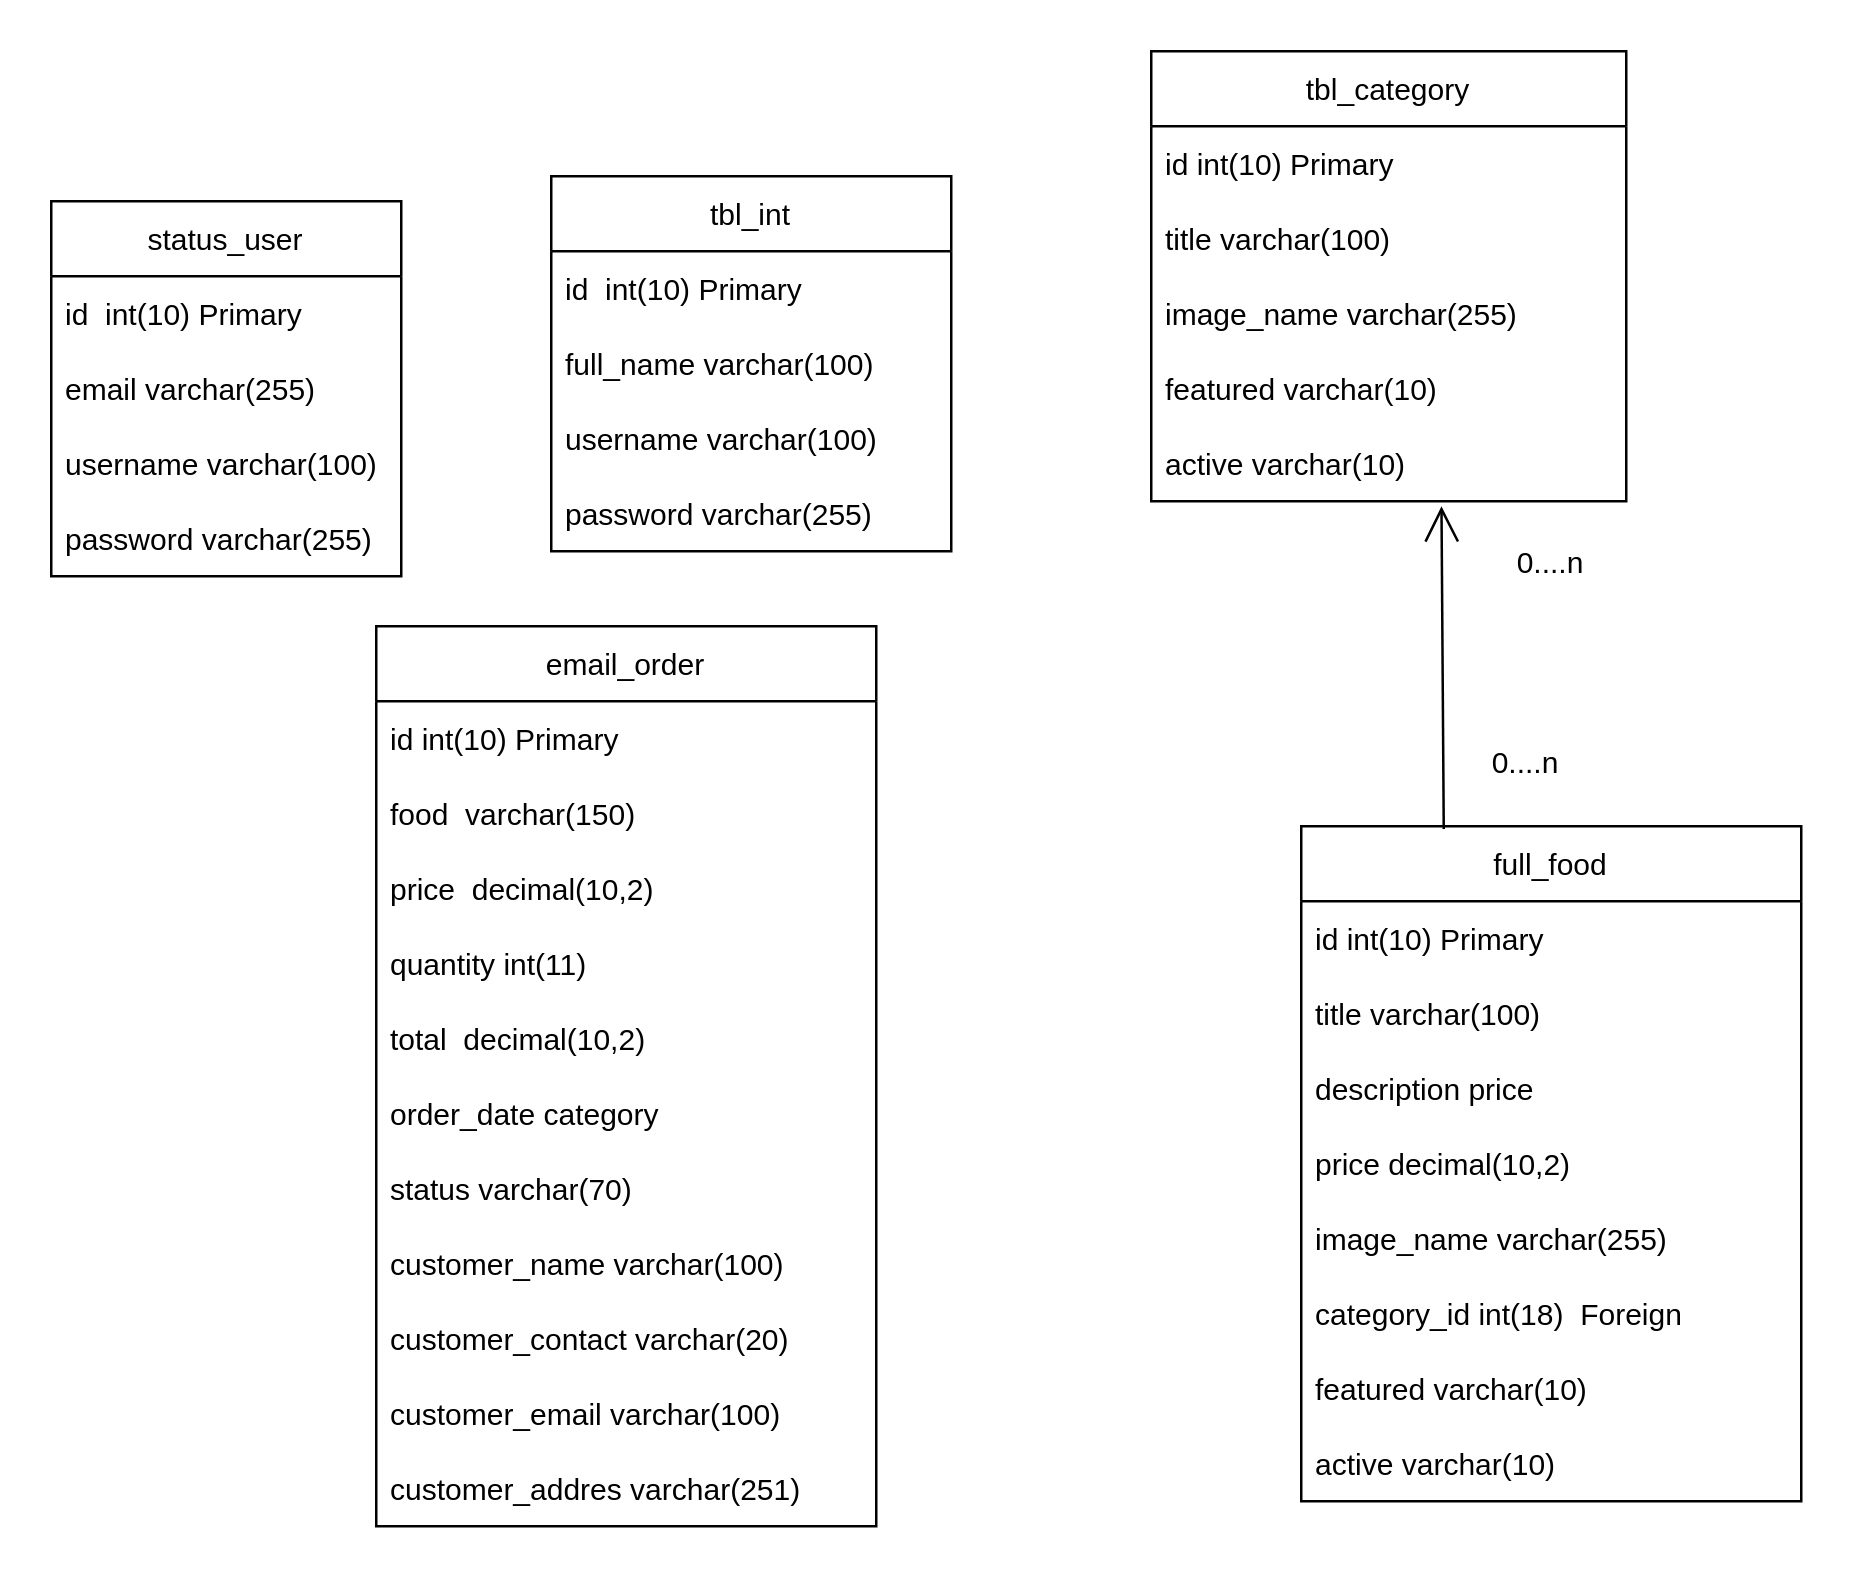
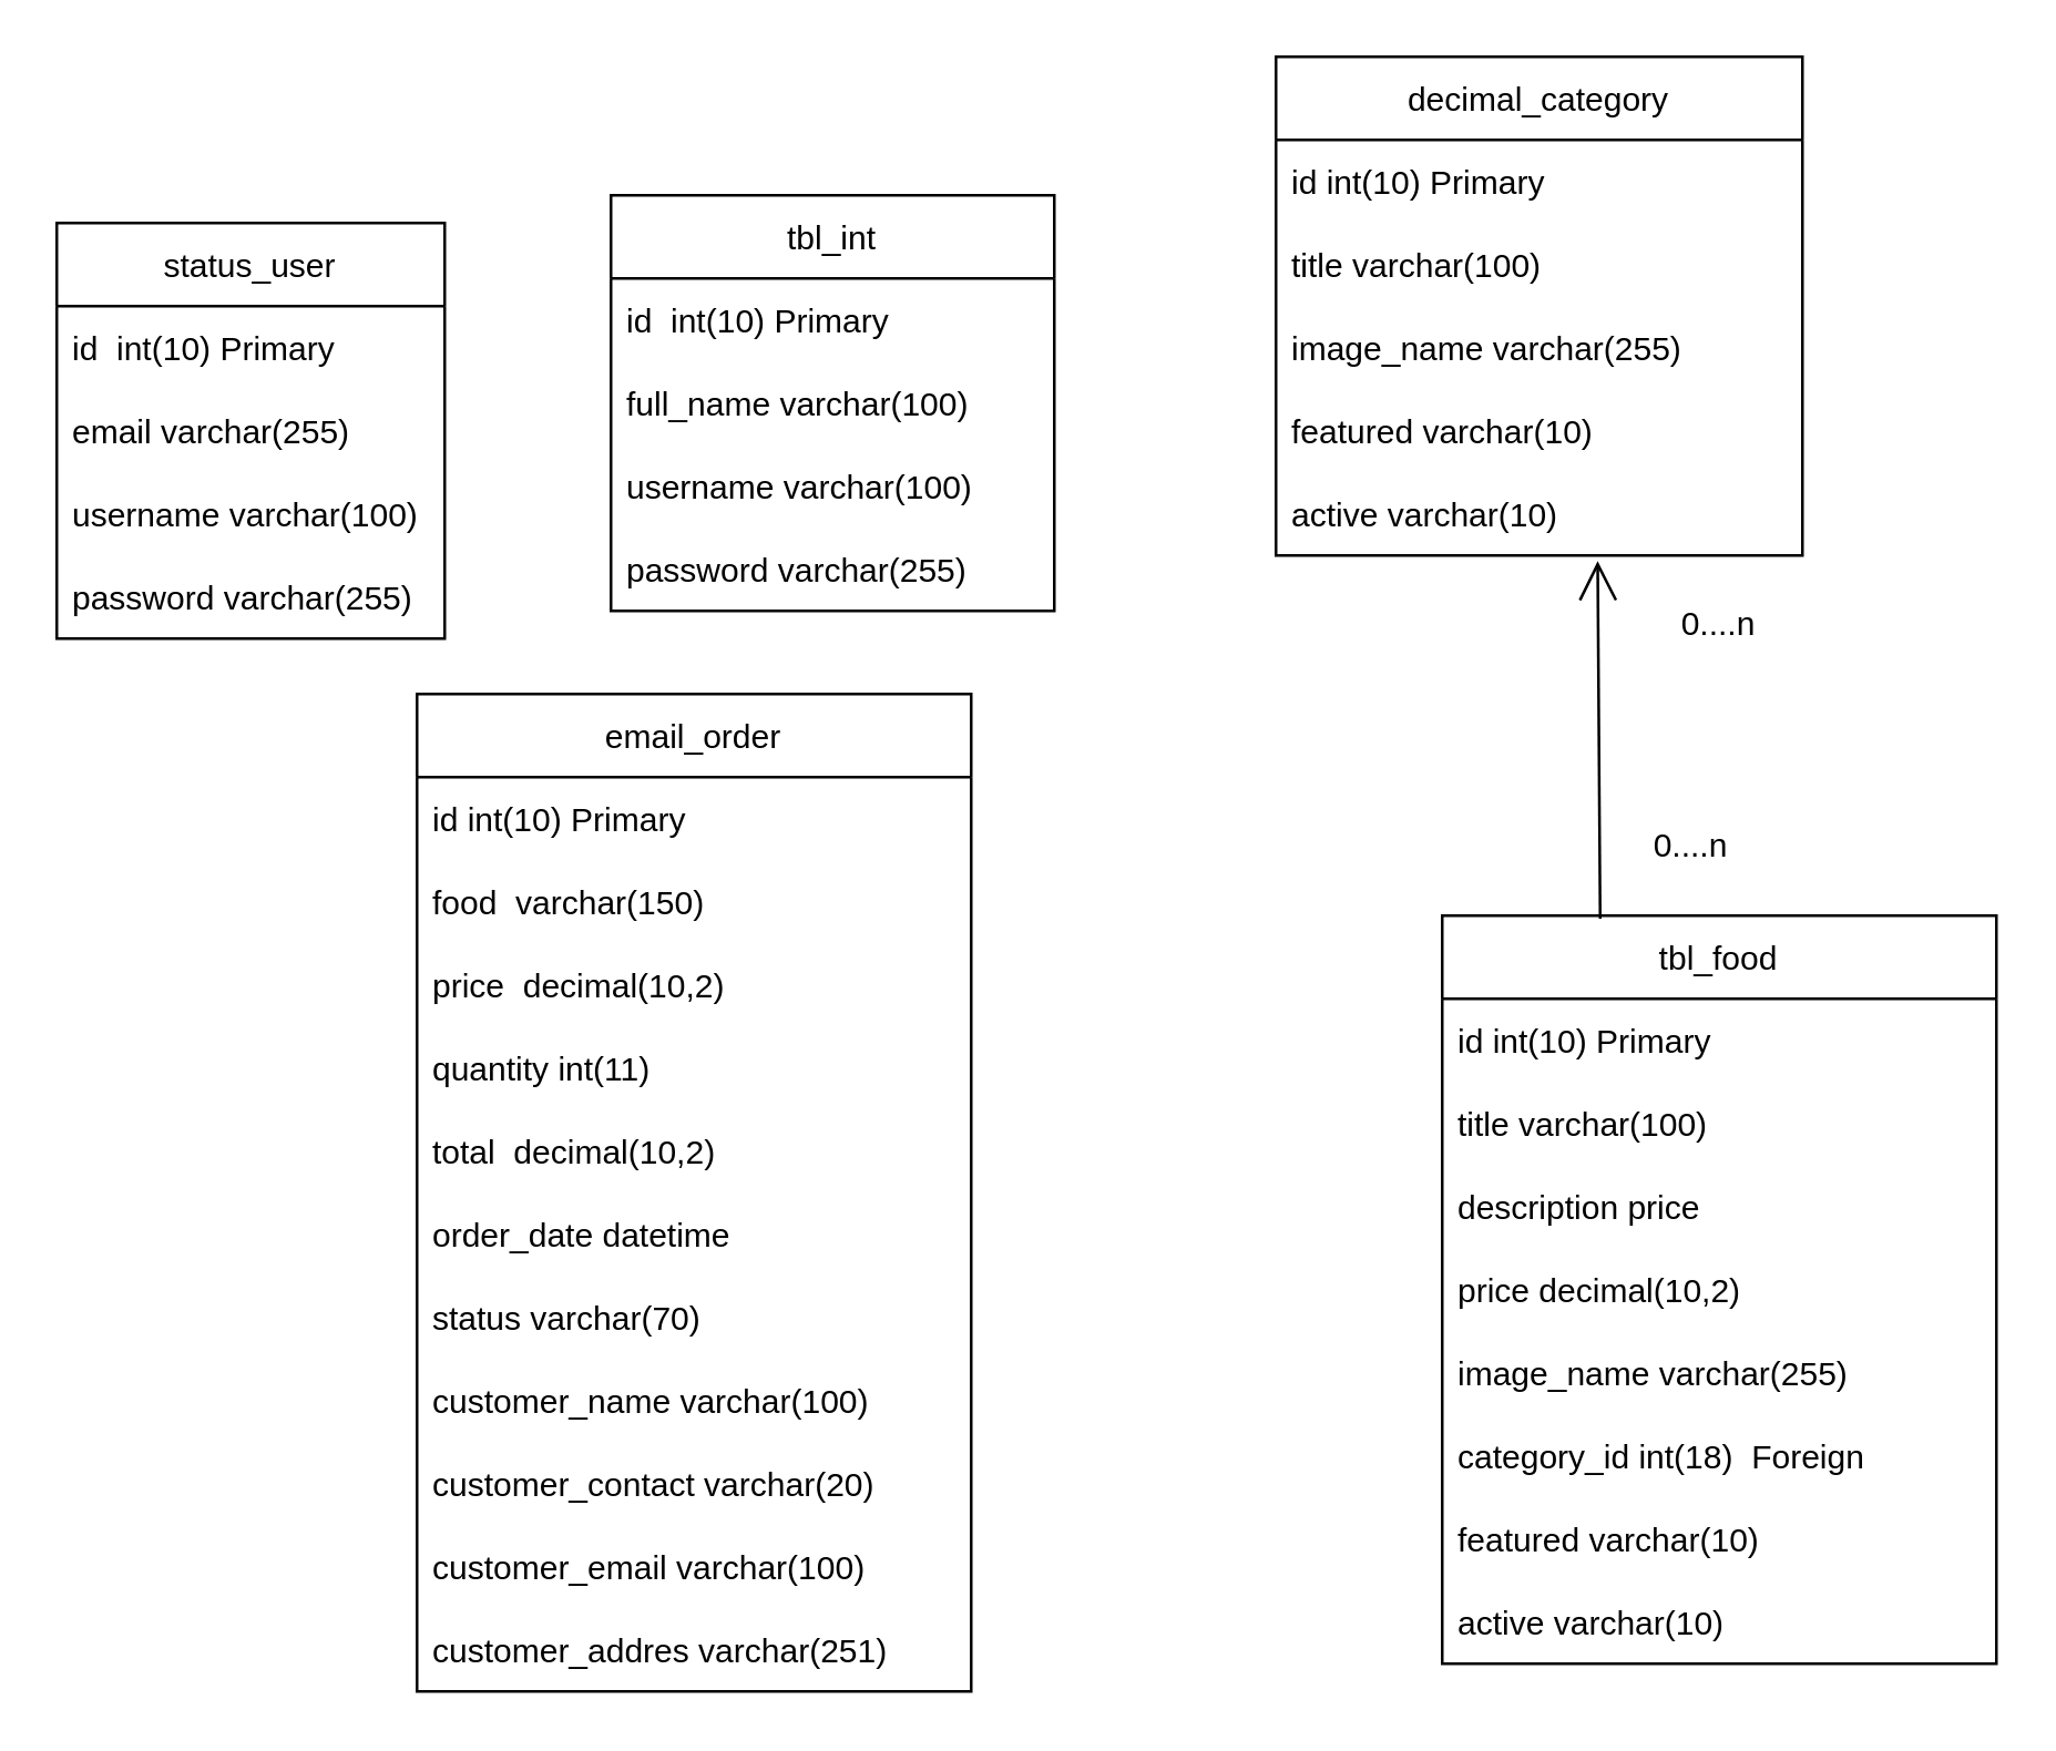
  <mxCell id="0" />
  <mxCell id="1" parent="0" />
  <mxCell id="2" value="tbl_int" style="swimlane;fontStyle=0;childLayout=stackLayout;horizontal=1;startSize=30;horizontalStack=0;resizeParent=1;resizeParentMax=0;resizeLast=0;collapsible=1;marginBottom=0;" parent="1" vertex="1"><mxGeometry x="220" y="70" width="160" height="150" as="geometry" /></mxCell>
  <mxCell id="3" value="id  int(10) Primary" style="text;strokeColor=none;fillColor=none;align=left;verticalAlign=middle;spacingLeft=4;spacingRight=4;overflow=hidden;points=[[0,0.5],[1,0.5]];portConstraint=eastwest;rotatable=0;" parent="2" vertex="1"><mxGeometry y="30" width="160" height="30" as="geometry" /></mxCell>
  <mxCell id="4" value="full_name varchar(100)" style="text;strokeColor=none;fillColor=none;align=left;verticalAlign=middle;spacingLeft=4;spacingRight=4;overflow=hidden;points=[[0,0.5],[1,0.5]];portConstraint=eastwest;rotatable=0;" parent="2" vertex="1"><mxGeometry y="60" width="160" height="30" as="geometry" /></mxCell>
  <mxCell id="5" value="username varchar(100)" style="text;strokeColor=none;fillColor=none;align=left;verticalAlign=middle;spacingLeft=4;spacingRight=4;overflow=hidden;points=[[0,0.5],[1,0.5]];portConstraint=eastwest;rotatable=0;" parent="2" vertex="1"><mxGeometry y="90" width="160" height="30" as="geometry" /></mxCell>
  <mxCell id="6" value="password varchar(255)" style="text;strokeColor=none;fillColor=none;align=left;verticalAlign=middle;spacingLeft=4;spacingRight=4;overflow=hidden;points=[[0,0.5],[1,0.5]];portConstraint=eastwest;rotatable=0;" parent="2" vertex="1"><mxGeometry y="120" width="160" height="30" as="geometry" /></mxCell>
  <mxCell id="7" value="email_order" style="swimlane;fontStyle=0;childLayout=stackLayout;horizontal=1;startSize=30;horizontalStack=0;resizeParent=1;resizeParentMax=0;resizeLast=0;collapsible=1;marginBottom=0;" parent="1" vertex="1"><mxGeometry x="150" y="250" width="200" height="360" as="geometry" /></mxCell>
  <mxCell id="8" value="id int(10) Primary" style="text;strokeColor=none;fillColor=none;align=left;verticalAlign=middle;spacingLeft=4;spacingRight=4;overflow=hidden;points=[[0,0.5],[1,0.5]];portConstraint=eastwest;rotatable=0;" parent="7" vertex="1"><mxGeometry y="30" width="200" height="30" as="geometry" /></mxCell>
  <mxCell id="9" value="food  varchar(150)" style="text;strokeColor=none;fillColor=none;align=left;verticalAlign=middle;spacingLeft=4;spacingRight=4;overflow=hidden;points=[[0,0.5],[1,0.5]];portConstraint=eastwest;rotatable=0;" parent="7" vertex="1"><mxGeometry y="60" width="200" height="30" as="geometry" /></mxCell>
  <mxCell id="10" value="price  decimal(10,2)" style="text;strokeColor=none;fillColor=none;align=left;verticalAlign=middle;spacingLeft=4;spacingRight=4;overflow=hidden;points=[[0,0.5],[1,0.5]];portConstraint=eastwest;rotatable=0;" parent="7" vertex="1"><mxGeometry y="90" width="200" height="30" as="geometry" /></mxCell>
  <mxCell id="11" value="quantity int(11)" style="text;strokeColor=none;fillColor=none;align=left;verticalAlign=middle;spacingLeft=4;spacingRight=4;overflow=hidden;points=[[0,0.5],[1,0.5]];portConstraint=eastwest;rotatable=0;" parent="7" vertex="1"><mxGeometry y="120" width="200" height="30" as="geometry" /></mxCell>
  <mxCell id="12" value="total  decimal(10,2)" style="text;strokeColor=none;fillColor=none;align=left;verticalAlign=middle;spacingLeft=4;spacingRight=4;overflow=hidden;points=[[0,0.5],[1,0.5]];portConstraint=eastwest;rotatable=0;" parent="7" vertex="1"><mxGeometry y="150" width="200" height="30" as="geometry" /></mxCell>
- <mxCell id="13" value="order_date category" style="text;strokeColor=none;fillColor=none;align=left;verticalAlign=middle;spacingLeft=4;spacingRight=4;overflow=hidden;points=[[0,0.5],[1,0.5]];portConstraint=eastwest;rotatable=0;" parent="7" vertex="1"><mxGeometry y="180" width="200" height="30" as="geometry" /></mxCell>
+ <mxCell id="13" value="order_date datetime" style="text;strokeColor=none;fillColor=none;align=left;verticalAlign=middle;spacingLeft=4;spacingRight=4;overflow=hidden;points=[[0,0.5],[1,0.5]];portConstraint=eastwest;rotatable=0;" parent="7" vertex="1"><mxGeometry y="180" width="200" height="30" as="geometry" /></mxCell>
  <mxCell id="14" value="status varchar(70)" style="text;strokeColor=none;fillColor=none;align=left;verticalAlign=middle;spacingLeft=4;spacingRight=4;overflow=hidden;points=[[0,0.5],[1,0.5]];portConstraint=eastwest;rotatable=0;" parent="7" vertex="1"><mxGeometry y="210" width="200" height="30" as="geometry" /></mxCell>
  <mxCell id="15" value="customer_name varchar(100)" style="text;strokeColor=none;fillColor=none;align=left;verticalAlign=middle;spacingLeft=4;spacingRight=4;overflow=hidden;points=[[0,0.5],[1,0.5]];portConstraint=eastwest;rotatable=0;" parent="7" vertex="1"><mxGeometry y="240" width="200" height="30" as="geometry" /></mxCell>
  <mxCell id="16" value="customer_contact varchar(20)" style="text;strokeColor=none;fillColor=none;align=left;verticalAlign=middle;spacingLeft=4;spacingRight=4;overflow=hidden;points=[[0,0.5],[1,0.5]];portConstraint=eastwest;rotatable=0;" parent="7" vertex="1"><mxGeometry y="270" width="200" height="30" as="geometry" /></mxCell>
  <mxCell id="17" value="customer_email varchar(100)" style="text;strokeColor=none;fillColor=none;align=left;verticalAlign=middle;spacingLeft=4;spacingRight=4;overflow=hidden;points=[[0,0.5],[1,0.5]];portConstraint=eastwest;rotatable=0;" parent="7" vertex="1"><mxGeometry y="300" width="200" height="30" as="geometry" /></mxCell>
  <mxCell id="18" value="customer_addres varchar(251)" style="text;strokeColor=none;fillColor=none;align=left;verticalAlign=middle;spacingLeft=4;spacingRight=4;overflow=hidden;points=[[0,0.5],[1,0.5]];portConstraint=eastwest;rotatable=0;" parent="7" vertex="1"><mxGeometry y="330" width="200" height="30" as="geometry" /></mxCell>
- <mxCell id="19" value="tbl_category" style="swimlane;fontStyle=0;childLayout=stackLayout;horizontal=1;startSize=30;horizontalStack=0;resizeParent=1;resizeParentMax=0;resizeLast=0;collapsible=1;marginBottom=0;" parent="1" vertex="1"><mxGeometry x="460" y="20" width="190" height="180" as="geometry" /></mxCell>
+ <mxCell id="19" value="decimal_category" style="swimlane;fontStyle=0;childLayout=stackLayout;horizontal=1;startSize=30;horizontalStack=0;resizeParent=1;resizeParentMax=0;resizeLast=0;collapsible=1;marginBottom=0;" parent="1" vertex="1"><mxGeometry x="460" y="20" width="190" height="180" as="geometry" /></mxCell>
  <mxCell id="20" value="id int(10) Primary" style="text;strokeColor=none;fillColor=none;align=left;verticalAlign=middle;spacingLeft=4;spacingRight=4;overflow=hidden;points=[[0,0.5],[1,0.5]];portConstraint=eastwest;rotatable=0;" parent="19" vertex="1"><mxGeometry y="30" width="190" height="30" as="geometry" /></mxCell>
  <mxCell id="21" value="title varchar(100)" style="text;strokeColor=none;fillColor=none;align=left;verticalAlign=middle;spacingLeft=4;spacingRight=4;overflow=hidden;points=[[0,0.5],[1,0.5]];portConstraint=eastwest;rotatable=0;" parent="19" vertex="1"><mxGeometry y="60" width="190" height="30" as="geometry" /></mxCell>
  <mxCell id="22" value="image_name varchar(255)" style="text;strokeColor=none;fillColor=none;align=left;verticalAlign=middle;spacingLeft=4;spacingRight=4;overflow=hidden;points=[[0,0.5],[1,0.5]];portConstraint=eastwest;rotatable=0;" parent="19" vertex="1"><mxGeometry y="90" width="190" height="30" as="geometry" /></mxCell>
  <mxCell id="23" value="featured varchar(10)" style="text;strokeColor=none;fillColor=none;align=left;verticalAlign=middle;spacingLeft=4;spacingRight=4;overflow=hidden;points=[[0,0.5],[1,0.5]];portConstraint=eastwest;rotatable=0;" parent="19" vertex="1"><mxGeometry y="120" width="190" height="30" as="geometry" /></mxCell>
  <mxCell id="24" value="active varchar(10)" style="text;strokeColor=none;fillColor=none;align=left;verticalAlign=middle;spacingLeft=4;spacingRight=4;overflow=hidden;points=[[0,0.5],[1,0.5]];portConstraint=eastwest;rotatable=0;" parent="19" vertex="1"><mxGeometry y="150" width="190" height="30" as="geometry" /></mxCell>
- <mxCell id="25" value="full_food" style="swimlane;fontStyle=0;childLayout=stackLayout;horizontal=1;startSize=30;horizontalStack=0;resizeParent=1;resizeParentMax=0;resizeLast=0;collapsible=1;marginBottom=0;" parent="1" vertex="1"><mxGeometry x="520" y="330" width="200" height="270" as="geometry" /></mxCell>
+ <mxCell id="25" value="tbl_food" style="swimlane;fontStyle=0;childLayout=stackLayout;horizontal=1;startSize=30;horizontalStack=0;resizeParent=1;resizeParentMax=0;resizeLast=0;collapsible=1;marginBottom=0;" parent="1" vertex="1"><mxGeometry x="520" y="330" width="200" height="270" as="geometry" /></mxCell>
  <mxCell id="26" value="id int(10) Primary" style="text;strokeColor=none;fillColor=none;align=left;verticalAlign=middle;spacingLeft=4;spacingRight=4;overflow=hidden;points=[[0,0.5],[1,0.5]];portConstraint=eastwest;rotatable=0;" parent="25" vertex="1"><mxGeometry y="30" width="200" height="30" as="geometry" /></mxCell>
  <mxCell id="27" value="title varchar(100)" style="text;strokeColor=none;fillColor=none;align=left;verticalAlign=middle;spacingLeft=4;spacingRight=4;overflow=hidden;points=[[0,0.5],[1,0.5]];portConstraint=eastwest;rotatable=0;" parent="25" vertex="1"><mxGeometry y="60" width="200" height="30" as="geometry" /></mxCell>
  <mxCell id="28" value="description price" style="text;strokeColor=none;fillColor=none;align=left;verticalAlign=middle;spacingLeft=4;spacingRight=4;overflow=hidden;points=[[0,0.5],[1,0.5]];portConstraint=eastwest;rotatable=0;" parent="25" vertex="1"><mxGeometry y="90" width="200" height="30" as="geometry" /></mxCell>
  <mxCell id="29" value="price&#09;decimal(10,2)" style="text;strokeColor=none;fillColor=none;align=left;verticalAlign=middle;spacingLeft=4;spacingRight=4;overflow=hidden;points=[[0,0.5],[1,0.5]];portConstraint=eastwest;rotatable=0;" parent="25" vertex="1"><mxGeometry y="120" width="200" height="30" as="geometry" /></mxCell>
  <mxCell id="30" value="image_name varchar(255)" style="text;strokeColor=none;fillColor=none;align=left;verticalAlign=middle;spacingLeft=4;spacingRight=4;overflow=hidden;points=[[0,0.5],[1,0.5]];portConstraint=eastwest;rotatable=0;" parent="25" vertex="1"><mxGeometry y="150" width="200" height="30" as="geometry" /></mxCell>
  <mxCell id="31" value="category_id int(18)  Foreign" style="text;strokeColor=none;fillColor=none;align=left;verticalAlign=middle;spacingLeft=4;spacingRight=4;overflow=hidden;points=[[0,0.5],[1,0.5]];portConstraint=eastwest;rotatable=0;" parent="25" vertex="1"><mxGeometry y="180" width="200" height="30" as="geometry" /></mxCell>
  <mxCell id="32" value="featured varchar(10)" style="text;strokeColor=none;fillColor=none;align=left;verticalAlign=middle;spacingLeft=4;spacingRight=4;overflow=hidden;points=[[0,0.5],[1,0.5]];portConstraint=eastwest;rotatable=0;" parent="25" vertex="1"><mxGeometry y="210" width="200" height="30" as="geometry" /></mxCell>
  <mxCell id="33" value="active varchar(10)" style="text;strokeColor=none;fillColor=none;align=left;verticalAlign=middle;spacingLeft=4;spacingRight=4;overflow=hidden;points=[[0,0.5],[1,0.5]];portConstraint=eastwest;rotatable=0;" parent="25" vertex="1"><mxGeometry y="240" width="200" height="30" as="geometry" /></mxCell>
  <mxCell id="34" value="" style="endArrow=open;endFill=1;endSize=12;html=1;rounded=0;entryX=0.611;entryY=1.067;entryDx=0;entryDy=0;entryPerimeter=0;exitX=0.285;exitY=0.004;exitDx=0;exitDy=0;exitPerimeter=0;" parent="1" source="25" target="24" edge="1"><mxGeometry width="160" relative="1" as="geometry"><mxPoint x="440" y="270" as="sourcePoint" /><mxPoint x="600" y="270" as="targetPoint" /></mxGeometry></mxCell>
  <mxCell id="35" value="0....n" style="text;html=1;strokeColor=none;fillColor=none;align=center;verticalAlign=middle;whiteSpace=wrap;rounded=0;" parent="1" vertex="1"><mxGeometry x="580" y="290" width="60" height="30" as="geometry" /></mxCell>
  <mxCell id="36" value="0....n" style="text;html=1;strokeColor=none;fillColor=none;align=center;verticalAlign=middle;whiteSpace=wrap;rounded=0;" parent="1" vertex="1"><mxGeometry x="590" y="210" width="60" height="30" as="geometry" /></mxCell>
  <mxCell id="37" value="status_user" style="swimlane;fontStyle=0;childLayout=stackLayout;horizontal=1;startSize=30;horizontalStack=0;resizeParent=1;resizeParentMax=0;resizeLast=0;collapsible=1;marginBottom=0;" vertex="1" parent="1"><mxGeometry x="20" y="80" width="140" height="150" as="geometry" /></mxCell>
  <mxCell id="38" value="id  int(10) Primary" style="text;strokeColor=none;fillColor=none;align=left;verticalAlign=middle;spacingLeft=4;spacingRight=4;overflow=hidden;points=[[0,0.5],[1,0.5]];portConstraint=eastwest;rotatable=0;" vertex="1" parent="37"><mxGeometry y="30" width="140" height="30" as="geometry" /></mxCell>
  <mxCell id="39" value="email varchar(255)" style="text;strokeColor=none;fillColor=none;align=left;verticalAlign=middle;spacingLeft=4;spacingRight=4;overflow=hidden;points=[[0,0.5],[1,0.5]];portConstraint=eastwest;rotatable=0;" vertex="1" parent="37"><mxGeometry y="60" width="140" height="30" as="geometry" /></mxCell>
  <mxCell id="40" value="username varchar(100)" style="text;strokeColor=none;fillColor=none;align=left;verticalAlign=middle;spacingLeft=4;spacingRight=4;overflow=hidden;points=[[0,0.5],[1,0.5]];portConstraint=eastwest;rotatable=0;" vertex="1" parent="37"><mxGeometry y="90" width="140" height="30" as="geometry" /></mxCell>
  <mxCell id="41" value="password varchar(255)" style="text;strokeColor=none;fillColor=none;align=left;verticalAlign=middle;spacingLeft=4;spacingRight=4;overflow=hidden;points=[[0,0.5],[1,0.5]];portConstraint=eastwest;rotatable=0;" vertex="1" parent="37"><mxGeometry y="120" width="140" height="30" as="geometry" /></mxCell>
